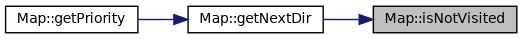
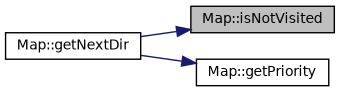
  digraph {
    rankdir=RL
    node [color=black fillcolor=white fontname=Helvetica fontsize=10 shape=record style=filled]
    edge [color=midnightblue dir=back fontname=Helvetica fontsize=10 labelfontname=Helvetica labelfontsize=10 style=solid]
    n1 [fillcolor=grey75 fontcolor=black height=0.2 label="Map::isNotVisited" width=0.4]
    n2 [height=0.2 label="Map::getNextDir" width=0.4]
    n3 [height=0.2 label="Map::getPriority" width=0.4]
    n1 -> n2
-   n2 -> n3
+   n3 -> n2
  }
